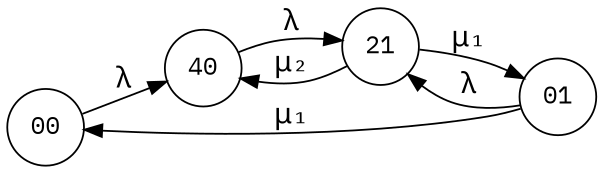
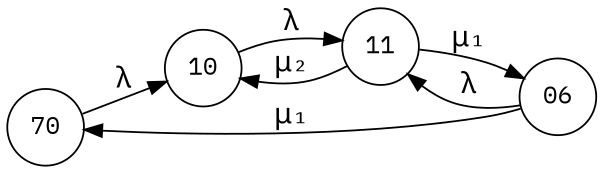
  digraph {
    fontname="IBM Plex Mono"
    rankdir=LR
    node [fontname="IBM Plex Mono" shape=circle]
    edge [fontname="IBM Plex Mono" fontsize=16]
-   00
-   10 [label=40]
-   11 [label=21]
-   01
+   00 [label=70]
+   10
+   11
+   01 [label=06]
    00 -> 10 [label="λ"]
    10 -> 11 [label="λ"]
    11 -> 10 [label="μ₂"]
    11 -> 01 [label="μ₁"]
    01 -> 00 [label="μ₁"]
    01 -> 11 [label="λ"]
  }
